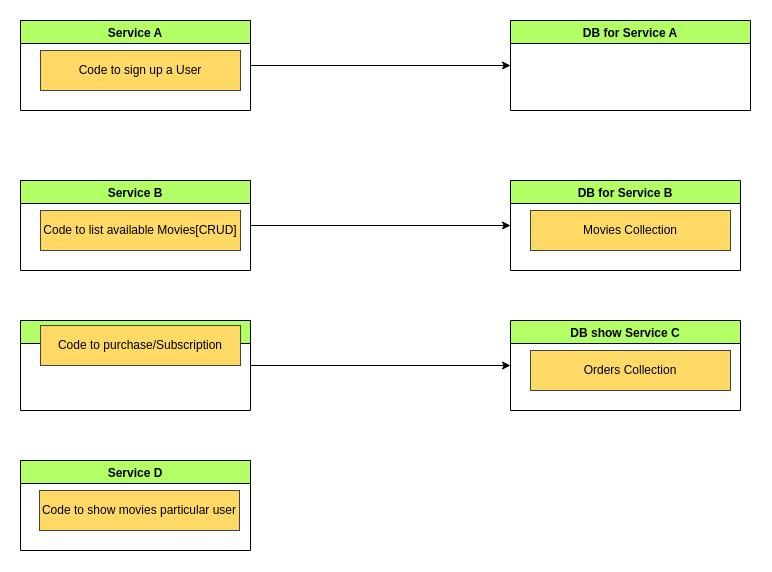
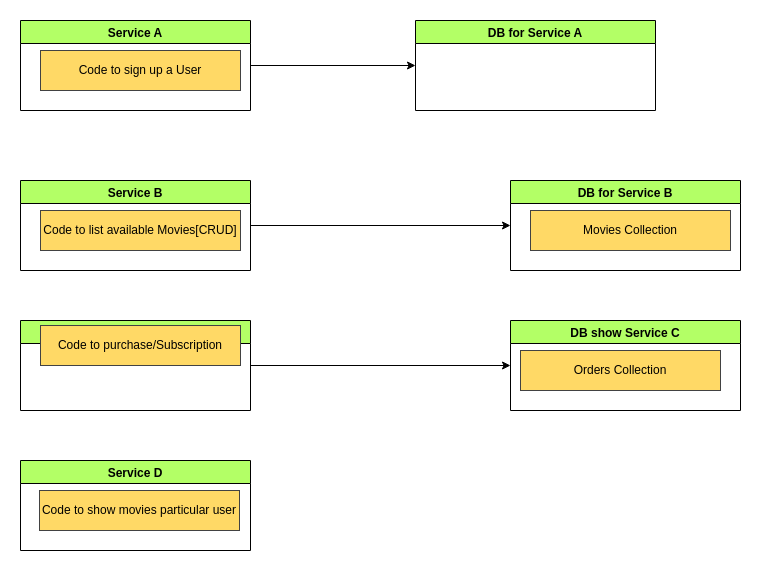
  <mxCell id="0" />
  <mxCell id="1" parent="0" />
  <mxCell id="2" style="edgeStyle=orthogonalEdgeStyle;rounded=0;orthogonalLoop=1;jettySize=auto;html=1;entryX=0;entryY=0.5;entryDx=0;entryDy=0;" edge="1" parent="1" source="3" target="5"><mxGeometry relative="1" as="geometry" /></mxCell>
  <mxCell id="3" value="Service A" style="swimlane;strokeWidth=1;fillColor=#B3FF66;startSize=23;" vertex="1" parent="1"><mxGeometry x="20" y="20" width="230" height="90" as="geometry"><mxRectangle x="210" y="50" width="90" height="23" as="alternateBounds" /></mxGeometry></mxCell>
  <mxCell id="4" value="Code to sign up a User" style="rounded=0;whiteSpace=wrap;html=1;strokeWidth=1;strokeColor=#424242;fillColor=#FFD966;" vertex="1" parent="3"><mxGeometry x="20" y="30" width="200" height="40" as="geometry" /></mxCell>
- <mxCell id="5" value="DB for Service A" style="swimlane;strokeWidth=1;fillColor=#B3FF66;" vertex="1" parent="1"><mxGeometry x="510" y="20" width="240" height="90" as="geometry"><mxRectangle x="210" y="50" width="90" height="23" as="alternateBounds" /></mxGeometry></mxCell>
+ <mxCell id="5" value="DB for Service A" style="swimlane;strokeWidth=1;fillColor=#B3FF66;" vertex="1" parent="1"><mxGeometry x="415" y="20" width="240" height="90" as="geometry"><mxRectangle x="210" y="50" width="90" height="23" as="alternateBounds" /></mxGeometry></mxCell>
  <mxCell id="6" style="edgeStyle=orthogonalEdgeStyle;rounded=0;orthogonalLoop=1;jettySize=auto;html=1;entryX=0;entryY=0.5;entryDx=0;entryDy=0;" edge="1" parent="1" source="7" target="9"><mxGeometry relative="1" as="geometry" /></mxCell>
  <mxCell id="7" value="Service B" style="swimlane;strokeWidth=1;fillColor=#B3FF66;startSize=23;" vertex="1" parent="1"><mxGeometry x="20" y="180" width="230" height="90" as="geometry"><mxRectangle x="210" y="50" width="90" height="23" as="alternateBounds" /></mxGeometry></mxCell>
  <mxCell id="8" value="Code to list available Movies[CRUD]" style="rounded=0;whiteSpace=wrap;html=1;strokeWidth=1;strokeColor=#424242;fillColor=#FFD966;" vertex="1" parent="7"><mxGeometry x="20" y="30" width="200" height="40" as="geometry" /></mxCell>
  <mxCell id="9" value="DB for Service B" style="swimlane;strokeWidth=1;fillColor=#B3FF66;startSize=23;" vertex="1" parent="1"><mxGeometry x="510" y="180" width="230" height="90" as="geometry"><mxRectangle x="210" y="50" width="90" height="23" as="alternateBounds" /></mxGeometry></mxCell>
  <mxCell id="10" value="Movies Collection" style="rounded=0;whiteSpace=wrap;html=1;strokeWidth=1;strokeColor=#424242;fillColor=#FFD966;" vertex="1" parent="9"><mxGeometry x="20" y="30" width="200" height="40" as="geometry" /></mxCell>
  <mxCell id="11" style="edgeStyle=orthogonalEdgeStyle;rounded=0;orthogonalLoop=1;jettySize=auto;html=1;entryX=0;entryY=0.5;entryDx=0;entryDy=0;" edge="1" parent="1" source="12" target="14"><mxGeometry relative="1" as="geometry" /></mxCell>
  <mxCell id="12" value="Service C" style="swimlane;strokeWidth=1;fillColor=#B3FF66;startSize=23;" vertex="1" parent="1"><mxGeometry x="20" y="320" width="230" height="90" as="geometry"><mxRectangle x="210" y="50" width="90" height="23" as="alternateBounds" /></mxGeometry></mxCell>
  <mxCell id="13" value="Code to purchase/Subscription" style="rounded=0;whiteSpace=wrap;html=1;strokeWidth=1;strokeColor=#424242;fillColor=#FFD966;" vertex="1" parent="12"><mxGeometry x="20" y="5" width="200" height="40" as="geometry" /></mxCell>
  <mxCell id="14" value="DB show Service C" style="swimlane;strokeWidth=1;fillColor=#B3FF66;startSize=23;" vertex="1" parent="1"><mxGeometry x="510" y="320" width="230" height="90" as="geometry"><mxRectangle x="210" y="50" width="90" height="23" as="alternateBounds" /></mxGeometry></mxCell>
- <mxCell id="15" value="Orders Collection" style="rounded=0;whiteSpace=wrap;html=1;strokeWidth=1;strokeColor=#424242;fillColor=#FFD966;" vertex="1" parent="14"><mxGeometry x="20" y="30" width="200" height="40" as="geometry" /></mxCell>
+ <mxCell id="15" value="Orders Collection" style="rounded=0;whiteSpace=wrap;html=1;strokeWidth=1;strokeColor=#424242;fillColor=#FFD966;" vertex="1" parent="14"><mxGeometry x="10" y="30" width="200" height="40" as="geometry" /></mxCell>
  <mxCell id="16" value="Service D" style="swimlane;strokeWidth=1;fillColor=#B3FF66;startSize=23;" vertex="1" parent="1"><mxGeometry x="20" y="460" width="230" height="90" as="geometry"><mxRectangle x="210" y="50" width="90" height="23" as="alternateBounds" /></mxGeometry></mxCell>
  <mxCell id="17" value="Code to show movies particular user" style="rounded=0;whiteSpace=wrap;html=1;strokeWidth=1;strokeColor=#424242;fillColor=#FFD966;" vertex="1" parent="16"><mxGeometry x="19" y="30" width="200" height="40" as="geometry" /></mxCell>
